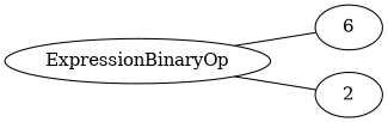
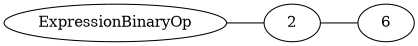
  graph {
    rankdir=LR
    n1 [label=6]
    ExpressionBinaryOp
    2
-   ExpressionBinaryOp -- n1
+   2 -- n1
    ExpressionBinaryOp -- 2
  }
